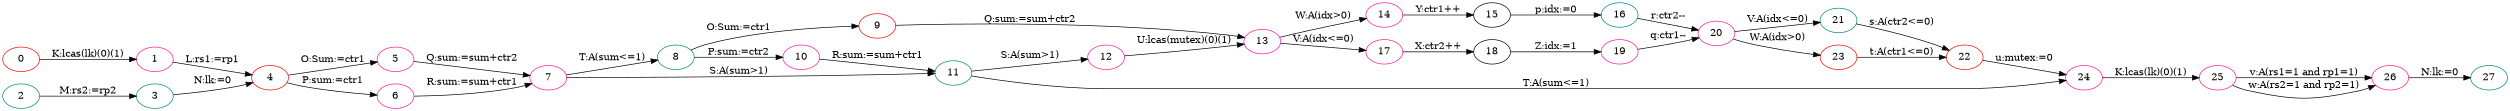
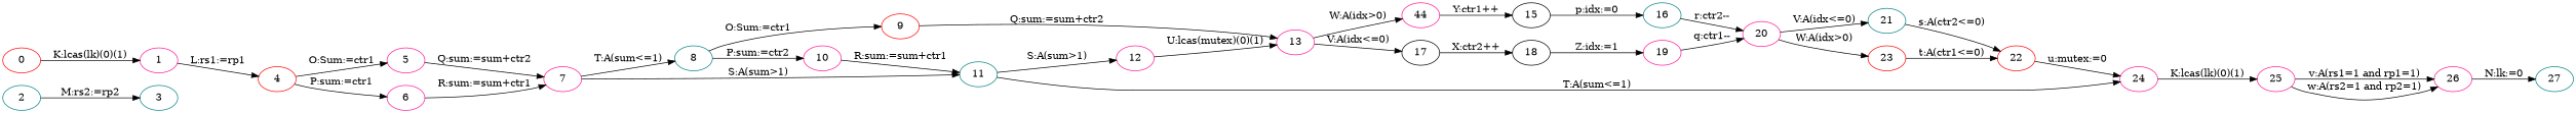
  digraph {
    fontname="DejaVu Serif"
    rankdir=LR
    node [color=deeppink fixedsize=false fontname="DejaVu Serif" regular=false]
    edge [constraint=true decorate=false fontname="DejaVu Serif" labelfloat=false]
    n1 [color=red label=0]
    n2 [label=1]
    n3 [color=red label=4]
    n4 [color=teal label=2]
    n5 [color=teal label=3]
    n6 [label=5]
    n7 [label=6]
    n8 [label=7]
    n9 [color=teal label=8]
    n10 [color=teal label=11]
    n11 [color=red label=9]
    n12 [label=10]
    n13 [label=12]
    n14 [label=24]
    n15 [label=13]
    n16 [label=25]
-   n17 [label=14]
-   n18 [label=17]
+   n17 [label=44]
+   n18 [color=black label=17]
    n19 [color=black label=15]
    n20 [color=black label=18]
    n21 [color=teal label=16]
    n22 [label=20]
    n23 [color=teal label=21]
    n24 [color=red label=23]
    n25 [label=19]
    n26 [color=red label=22]
    n27 [label=26]
    n28 [color=teal label=27]
    n1 -> n2 [label="K:lcas(lk)(0)(1)"]
    n2 -> n3 [label="L:rs1:=rp1"]
    n3 -> n6 [label="O:Sum:=ctr1"]
    n3 -> n7 [label="P:sum:=ctr1"]
    n4 -> n5 [label="M:rs2:=rp2"]
-   n5 -> n3 [label="N:lk:=0"]
    n6 -> n8 [label="Q:sum:=sum+ctr2"]
    n7 -> n8 [label="R:sum:=sum+ctr1"]
    n8 -> n9 [label="T:A(sum<=1)"]
    n8 -> n10 [label="S:A(sum>1)"]
    n9 -> n11 [label="O:Sum:=ctr1"]
    n9 -> n12 [label="P:sum:=ctr2"]
    n10 -> n13 [label="S:A(sum>1)"]
    n10 -> n14 [label="T:A(sum<=1)"]
    n11 -> n15 [label="Q:sum:=sum+ctr2"]
    n12 -> n10 [label="R:sum:=sum+ctr1"]
    n13 -> n15 [label="U:lcas(mutex)(0)(1)"]
    n14 -> n16 [label="K:lcas(lk)(0)(1)"]
    n15 -> n17 [label="W:A(idx>0)"]
    n15 -> n18 [label="V:A(idx<=0)"]
    n16 -> n27 [label="v:A(rs1=1 and rp1=1)"]
    n16 -> n27 [label="w:A(rs2=1 and rp2=1)"]
    n17 -> n19 [label="Y:ctr1++"]
    n18 -> n20 [label="X:ctr2++"]
    n19 -> n21 [label="p:idx:=0"]
    n20 -> n25 [label="Z:idx:=1"]
    n21 -> n22 [label="r:ctr2--"]
    n22 -> n23 [label="V:A(idx<=0)"]
    n22 -> n24 [label="W:A(idx>0)"]
    n23 -> n26 [label="s:A(ctr2<=0)"]
    n24 -> n26 [label="t:A(ctr1<=0)"]
    n25 -> n22 [label="q:ctr1--"]
    n26 -> n14 [label="u:mutex:=0"]
    n27 -> n28 [label="N:lk:=0"]
  }
